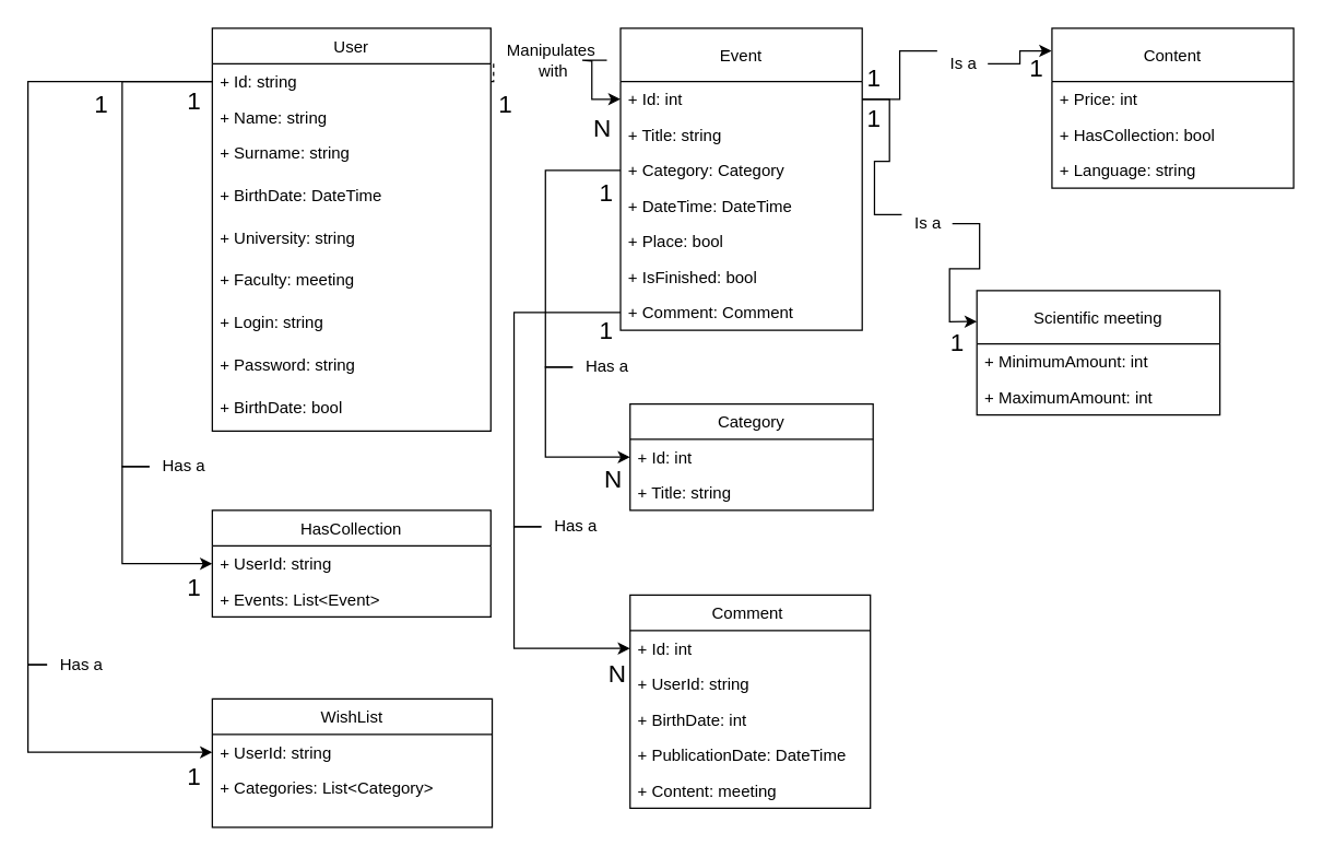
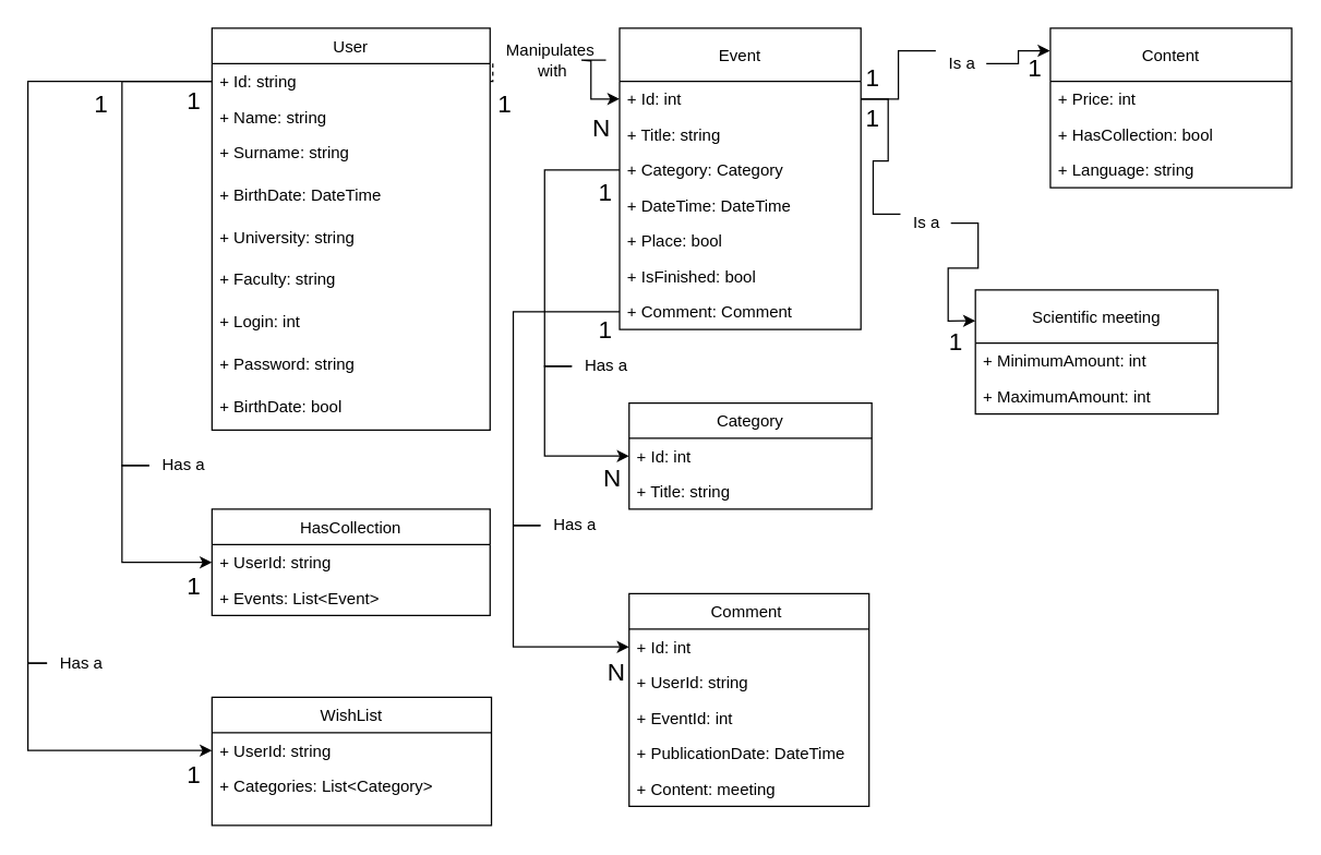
  <mxCell id="0" />
  <mxCell id="1" parent="0" />
  <mxCell id="2" value="User" style="swimlane;fontStyle=0;childLayout=stackLayout;horizontal=1;startSize=26;fillColor=none;horizontalStack=0;resizeParent=1;resizeParentMax=0;resizeLast=0;collapsible=1;marginBottom=0;" parent="1" vertex="1"><mxGeometry x="155" y="20" width="204" height="295" as="geometry" /></mxCell>
  <mxCell id="3" value="+ Id: string&#10;" style="text;strokeColor=none;fillColor=none;align=left;verticalAlign=top;spacingLeft=4;spacingRight=4;overflow=hidden;rotatable=0;points=[[0,0.5],[1,0.5]];portConstraint=eastwest;" parent="2" vertex="1"><mxGeometry y="26" width="204" height="26" as="geometry" /></mxCell>
  <mxCell id="4" value="+ Name: string" style="text;strokeColor=none;fillColor=none;align=left;verticalAlign=top;spacingLeft=4;spacingRight=4;overflow=hidden;rotatable=0;points=[[0,0.5],[1,0.5]];portConstraint=eastwest;" parent="2" vertex="1"><mxGeometry y="52" width="204" height="26" as="geometry" /></mxCell>
  <mxCell id="5" value="+ Surname: string&#10;" style="text;strokeColor=none;fillColor=none;align=left;verticalAlign=top;spacingLeft=4;spacingRight=4;overflow=hidden;rotatable=0;points=[[0,0.5],[1,0.5]];portConstraint=eastwest;" parent="2" vertex="1"><mxGeometry y="78" width="204" height="31" as="geometry" /></mxCell>
  <mxCell id="6" value="+ BirthDate: DateTime" style="text;strokeColor=none;fillColor=none;align=left;verticalAlign=top;spacingLeft=4;spacingRight=4;overflow=hidden;rotatable=0;points=[[0,0.5],[1,0.5]];portConstraint=eastwest;" parent="2" vertex="1"><mxGeometry y="109" width="204" height="31" as="geometry" /></mxCell>
  <mxCell id="7" value="+ University: string" style="text;strokeColor=none;fillColor=none;align=left;verticalAlign=top;spacingLeft=4;spacingRight=4;overflow=hidden;rotatable=0;points=[[0,0.5],[1,0.5]];portConstraint=eastwest;" parent="2" vertex="1"><mxGeometry y="140" width="204" height="31" as="geometry" /></mxCell>
- <mxCell id="8" value="+ Faculty: meeting" style="text;strokeColor=none;fillColor=none;align=left;verticalAlign=top;spacingLeft=4;spacingRight=4;overflow=hidden;rotatable=0;points=[[0,0.5],[1,0.5]];portConstraint=eastwest;" parent="2" vertex="1"><mxGeometry y="171" width="204" height="31" as="geometry" /></mxCell>
- <mxCell id="9" value="+ Login: string" style="text;strokeColor=none;fillColor=none;align=left;verticalAlign=top;spacingLeft=4;spacingRight=4;overflow=hidden;rotatable=0;points=[[0,0.5],[1,0.5]];portConstraint=eastwest;" parent="2" vertex="1"><mxGeometry y="202" width="204" height="31" as="geometry" /></mxCell>
+ <mxCell id="8" value="+ Faculty: string" style="text;strokeColor=none;fillColor=none;align=left;verticalAlign=top;spacingLeft=4;spacingRight=4;overflow=hidden;rotatable=0;points=[[0,0.5],[1,0.5]];portConstraint=eastwest;" parent="2" vertex="1"><mxGeometry y="171" width="204" height="31" as="geometry" /></mxCell>
+ <mxCell id="9" value="+ Login: int" style="text;strokeColor=none;fillColor=none;align=left;verticalAlign=top;spacingLeft=4;spacingRight=4;overflow=hidden;rotatable=0;points=[[0,0.5],[1,0.5]];portConstraint=eastwest;" parent="2" vertex="1"><mxGeometry y="202" width="204" height="31" as="geometry" /></mxCell>
  <mxCell id="10" value="+ Password: string" style="text;strokeColor=none;fillColor=none;align=left;verticalAlign=top;spacingLeft=4;spacingRight=4;overflow=hidden;rotatable=0;points=[[0,0.5],[1,0.5]];portConstraint=eastwest;" parent="2" vertex="1"><mxGeometry y="233" width="204" height="31" as="geometry" /></mxCell>
  <mxCell id="11" value="+ BirthDate: bool    " style="text;strokeColor=none;fillColor=none;align=left;verticalAlign=top;spacingLeft=4;spacingRight=4;overflow=hidden;rotatable=0;points=[[0,0.5],[1,0.5]];portConstraint=eastwest;" parent="2" vertex="1"><mxGeometry y="264" width="204" height="31" as="geometry" /></mxCell>
  <mxCell id="12" value="Event" style="swimlane;fontStyle=0;childLayout=stackLayout;horizontal=1;startSize=39;fillColor=none;horizontalStack=0;resizeParent=1;resizeParentMax=0;resizeLast=0;collapsible=1;marginBottom=0;" parent="1" vertex="1"><mxGeometry x="454" y="20" width="177" height="221" as="geometry" /></mxCell>
  <mxCell id="13" value="+ Id: int" style="text;strokeColor=none;fillColor=none;align=left;verticalAlign=top;spacingLeft=4;spacingRight=4;overflow=hidden;rotatable=0;points=[[0,0.5],[1,0.5]];portConstraint=eastwest;" parent="12" vertex="1"><mxGeometry y="39" width="177" height="26" as="geometry" /></mxCell>
  <mxCell id="14" value="+ Title: string" style="text;strokeColor=none;fillColor=none;align=left;verticalAlign=top;spacingLeft=4;spacingRight=4;overflow=hidden;rotatable=0;points=[[0,0.5],[1,0.5]];portConstraint=eastwest;" parent="12" vertex="1"><mxGeometry y="65" width="177" height="26" as="geometry" /></mxCell>
  <mxCell id="15" value="+ Category: Category" style="text;strokeColor=none;fillColor=none;align=left;verticalAlign=top;spacingLeft=4;spacingRight=4;overflow=hidden;rotatable=0;points=[[0,0.5],[1,0.5]];portConstraint=eastwest;" parent="12" vertex="1"><mxGeometry y="91" width="177" height="26" as="geometry" /></mxCell>
  <mxCell id="16" value="+ DateTime: DateTime" style="text;strokeColor=none;fillColor=none;align=left;verticalAlign=top;spacingLeft=4;spacingRight=4;overflow=hidden;rotatable=0;points=[[0,0.5],[1,0.5]];portConstraint=eastwest;" parent="12" vertex="1"><mxGeometry y="117" width="177" height="26" as="geometry" /></mxCell>
  <mxCell id="17" value="+ Place: bool" style="text;strokeColor=none;fillColor=none;align=left;verticalAlign=top;spacingLeft=4;spacingRight=4;overflow=hidden;rotatable=0;points=[[0,0.5],[1,0.5]];portConstraint=eastwest;" parent="12" vertex="1"><mxGeometry y="143" width="177" height="26" as="geometry" /></mxCell>
  <mxCell id="18" value="+ IsFinished: bool" style="text;strokeColor=none;fillColor=none;align=left;verticalAlign=top;spacingLeft=4;spacingRight=4;overflow=hidden;rotatable=0;points=[[0,0.5],[1,0.5]];portConstraint=eastwest;" parent="12" vertex="1"><mxGeometry y="169" width="177" height="26" as="geometry" /></mxCell>
  <mxCell id="19" value="+ Comment: Comment" style="text;strokeColor=none;fillColor=none;align=left;verticalAlign=top;spacingLeft=4;spacingRight=4;overflow=hidden;rotatable=0;points=[[0,0.5],[1,0.5]];portConstraint=eastwest;" parent="12" vertex="1"><mxGeometry y="195" width="177" height="26" as="geometry" /></mxCell>
  <mxCell id="20" value="Category" style="swimlane;fontStyle=0;childLayout=stackLayout;horizontal=1;startSize=26;fillColor=none;horizontalStack=0;resizeParent=1;resizeParentMax=0;resizeLast=0;collapsible=1;marginBottom=0;" parent="1" vertex="1"><mxGeometry x="461" y="295" width="178" height="78" as="geometry" /></mxCell>
  <mxCell id="21" value="+ Id: int" style="text;strokeColor=none;fillColor=none;align=left;verticalAlign=top;spacingLeft=4;spacingRight=4;overflow=hidden;rotatable=0;points=[[0,0.5],[1,0.5]];portConstraint=eastwest;" parent="20" vertex="1"><mxGeometry y="26" width="178" height="26" as="geometry" /></mxCell>
  <mxCell id="22" value="+ Title: string" style="text;strokeColor=none;fillColor=none;align=left;verticalAlign=top;spacingLeft=4;spacingRight=4;overflow=hidden;rotatable=0;points=[[0,0.5],[1,0.5]];portConstraint=eastwest;" parent="20" vertex="1"><mxGeometry y="52" width="178" height="26" as="geometry" /></mxCell>
  <mxCell id="23" value="Scientific meeting" style="swimlane;fontStyle=0;childLayout=stackLayout;horizontal=1;startSize=39;fillColor=none;horizontalStack=0;resizeParent=1;resizeParentMax=0;resizeLast=0;collapsible=1;marginBottom=0;" parent="1" vertex="1"><mxGeometry x="715" y="212" width="178" height="91" as="geometry" /></mxCell>
  <mxCell id="24" value="+ MinimumAmount: int" style="text;strokeColor=none;fillColor=none;align=left;verticalAlign=top;spacingLeft=4;spacingRight=4;overflow=hidden;rotatable=0;points=[[0,0.5],[1,0.5]];portConstraint=eastwest;" parent="23" vertex="1"><mxGeometry y="39" width="178" height="26" as="geometry" /></mxCell>
  <mxCell id="25" value="+ MaximumAmount: int" style="text;strokeColor=none;fillColor=none;align=left;verticalAlign=top;spacingLeft=4;spacingRight=4;overflow=hidden;rotatable=0;points=[[0,0.5],[1,0.5]];portConstraint=eastwest;" parent="23" vertex="1"><mxGeometry y="65" width="178" height="26" as="geometry" /></mxCell>
  <mxCell id="26" value="HasCollection" style="swimlane;fontStyle=0;childLayout=stackLayout;horizontal=1;startSize=26;fillColor=none;horizontalStack=0;resizeParent=1;resizeParentMax=0;resizeLast=0;collapsible=1;marginBottom=0;" parent="1" vertex="1"><mxGeometry x="155" y="373" width="204" height="78" as="geometry" /></mxCell>
  <mxCell id="27" value="+ UserId: string" style="text;strokeColor=none;fillColor=none;align=left;verticalAlign=top;spacingLeft=4;spacingRight=4;overflow=hidden;rotatable=0;points=[[0,0.5],[1,0.5]];portConstraint=eastwest;" parent="26" vertex="1"><mxGeometry y="26" width="204" height="26" as="geometry" /></mxCell>
  <mxCell id="28" value="+ Events: List&lt;Event&gt;" style="text;strokeColor=none;fillColor=none;align=left;verticalAlign=top;spacingLeft=4;spacingRight=4;overflow=hidden;rotatable=0;points=[[0,0.5],[1,0.5]];portConstraint=eastwest;" parent="26" vertex="1"><mxGeometry y="52" width="204" height="26" as="geometry" /></mxCell>
  <mxCell id="29" value="WishList" style="swimlane;fontStyle=0;childLayout=stackLayout;horizontal=1;startSize=26;fillColor=none;horizontalStack=0;resizeParent=1;resizeParentMax=0;resizeLast=0;collapsible=1;marginBottom=0;" parent="1" vertex="1"><mxGeometry x="155" y="511" width="205" height="94" as="geometry" /></mxCell>
  <mxCell id="30" value="+ UserId: string" style="text;strokeColor=none;fillColor=none;align=left;verticalAlign=top;spacingLeft=4;spacingRight=4;overflow=hidden;rotatable=0;points=[[0,0.5],[1,0.5]];portConstraint=eastwest;" parent="29" vertex="1"><mxGeometry y="26" width="205" height="26" as="geometry" /></mxCell>
  <mxCell id="31" value="+ Categories: List&lt;Category&gt;" style="text;strokeColor=none;fillColor=none;align=left;verticalAlign=top;spacingLeft=4;spacingRight=4;overflow=hidden;rotatable=0;points=[[0,0.5],[1,0.5]];portConstraint=eastwest;" parent="29" vertex="1"><mxGeometry y="52" width="205" height="42" as="geometry" /></mxCell>
  <mxCell id="32" value="Comment " style="swimlane;fontStyle=0;childLayout=stackLayout;horizontal=1;startSize=26;fillColor=none;horizontalStack=0;resizeParent=1;resizeParentMax=0;resizeLast=0;collapsible=1;marginBottom=0;" parent="1" vertex="1"><mxGeometry x="461" y="435" width="176" height="156" as="geometry" /></mxCell>
  <mxCell id="33" value="+ Id: int" style="text;strokeColor=none;fillColor=none;align=left;verticalAlign=top;spacingLeft=4;spacingRight=4;overflow=hidden;rotatable=0;points=[[0,0.5],[1,0.5]];portConstraint=eastwest;" parent="32" vertex="1"><mxGeometry y="26" width="176" height="26" as="geometry" /></mxCell>
  <mxCell id="34" value="+ UserId: string" style="text;strokeColor=none;fillColor=none;align=left;verticalAlign=top;spacingLeft=4;spacingRight=4;overflow=hidden;rotatable=0;points=[[0,0.5],[1,0.5]];portConstraint=eastwest;" parent="32" vertex="1"><mxGeometry y="52" width="176" height="26" as="geometry" /></mxCell>
- <mxCell id="35" value="+ BirthDate: int" style="text;strokeColor=none;fillColor=none;align=left;verticalAlign=top;spacingLeft=4;spacingRight=4;overflow=hidden;rotatable=0;points=[[0,0.5],[1,0.5]];portConstraint=eastwest;" parent="32" vertex="1"><mxGeometry y="78" width="176" height="26" as="geometry" /></mxCell>
+ <mxCell id="35" value="+ EventId: int" style="text;strokeColor=none;fillColor=none;align=left;verticalAlign=top;spacingLeft=4;spacingRight=4;overflow=hidden;rotatable=0;points=[[0,0.5],[1,0.5]];portConstraint=eastwest;" parent="32" vertex="1"><mxGeometry y="78" width="176" height="26" as="geometry" /></mxCell>
  <mxCell id="36" value="+ PublicationDate: DateTime" style="text;strokeColor=none;fillColor=none;align=left;verticalAlign=top;spacingLeft=4;spacingRight=4;overflow=hidden;rotatable=0;points=[[0,0.5],[1,0.5]];portConstraint=eastwest;" parent="32" vertex="1"><mxGeometry y="104" width="176" height="26" as="geometry" /></mxCell>
  <mxCell id="37" value="+ Content: meeting" style="text;strokeColor=none;fillColor=none;align=left;verticalAlign=top;spacingLeft=4;spacingRight=4;overflow=hidden;rotatable=0;points=[[0,0.5],[1,0.5]];portConstraint=eastwest;" parent="32" vertex="1"><mxGeometry y="130" width="176" height="26" as="geometry" /></mxCell>
  <mxCell id="38" value="Content" style="swimlane;fontStyle=0;childLayout=stackLayout;horizontal=1;startSize=39;fillColor=none;horizontalStack=0;resizeParent=1;resizeParentMax=0;resizeLast=0;collapsible=1;marginBottom=0;" parent="1" vertex="1"><mxGeometry x="770" y="20" width="177" height="117" as="geometry" /></mxCell>
  <mxCell id="39" value="+ Price: int" style="text;strokeColor=none;fillColor=none;align=left;verticalAlign=top;spacingLeft=4;spacingRight=4;overflow=hidden;rotatable=0;points=[[0,0.5],[1,0.5]];portConstraint=eastwest;" parent="38" vertex="1"><mxGeometry y="39" width="177" height="26" as="geometry" /></mxCell>
  <mxCell id="40" value="+ HasCollection: bool" style="text;strokeColor=none;fillColor=none;align=left;verticalAlign=top;spacingLeft=4;spacingRight=4;overflow=hidden;rotatable=0;points=[[0,0.5],[1,0.5]];portConstraint=eastwest;" parent="38" vertex="1"><mxGeometry y="65" width="177" height="26" as="geometry" /></mxCell>
  <mxCell id="41" value="+ Language: string" style="text;strokeColor=none;fillColor=none;align=left;verticalAlign=top;spacingLeft=4;spacingRight=4;overflow=hidden;rotatable=0;points=[[0,0.5],[1,0.5]];portConstraint=eastwest;" parent="38" vertex="1"><mxGeometry y="91" width="177" height="26" as="geometry" /></mxCell>
  <mxCell id="42" style="edgeStyle=orthogonalEdgeStyle;rounded=0;orthogonalLoop=1;jettySize=auto;html=1;exitX=1;exitY=0.5;exitDx=0;exitDy=0;entryX=0;entryY=0.5;entryDx=0;entryDy=0;startArrow=none;" parent="1" source="46" target="13" edge="1"><mxGeometry relative="1" as="geometry"><Array as="points"><mxPoint x="426" y="44" /><mxPoint x="433" y="44" /><mxPoint x="433" y="72" /></Array></mxGeometry></mxCell>
  <mxCell id="43" style="edgeStyle=orthogonalEdgeStyle;rounded=0;orthogonalLoop=1;jettySize=auto;html=1;exitX=1;exitY=0.5;exitDx=0;exitDy=0;entryX=-0.002;entryY=0.142;entryDx=0;entryDy=0;entryPerimeter=0;startArrow=none;" parent="1" source="48" target="38" edge="1"><mxGeometry relative="1" as="geometry" /></mxCell>
  <mxCell id="44" style="edgeStyle=orthogonalEdgeStyle;rounded=0;orthogonalLoop=1;jettySize=auto;html=1;exitX=1;exitY=0.5;exitDx=0;exitDy=0;entryX=0;entryY=0.25;entryDx=0;entryDy=0;startArrow=none;" parent="1" source="50" target="23" edge="1"><mxGeometry relative="1" as="geometry" /></mxCell>
  <mxCell id="45" style="edgeStyle=orthogonalEdgeStyle;rounded=0;orthogonalLoop=1;jettySize=auto;html=1;exitX=0;exitY=0.5;exitDx=0;exitDy=0;entryX=0;entryY=0.5;entryDx=0;entryDy=0;startArrow=none;" parent="1" source="52" target="21" edge="1"><mxGeometry relative="1" as="geometry" /></mxCell>
  <mxCell id="46" value="Manipulates&lt;br&gt;&amp;nbsp;with" style="text;html=1;resizable=0;autosize=1;align=center;verticalAlign=middle;points=[];fillColor=none;strokeColor=none;rounded=0;" parent="1" vertex="1"><mxGeometry x="361" y="23" width="83" height="41" as="geometry" /></mxCell>
  <mxCell id="47" value="" style="edgeStyle=orthogonalEdgeStyle;rounded=0;orthogonalLoop=1;jettySize=auto;html=1;exitX=1;exitY=0.5;exitDx=0;exitDy=0;entryX=0;entryY=0.5;entryDx=0;entryDy=0;endArrow=none;dashed=1;" parent="1" source="3" target="46" edge="1"><mxGeometry relative="1" as="geometry"><mxPoint x="359" y="59" as="sourcePoint" /><mxPoint x="461" y="72" as="targetPoint" /></mxGeometry></mxCell>
  <mxCell id="48" value="Is a" style="text;html=1;resizable=0;autosize=1;align=center;verticalAlign=middle;points=[];fillColor=none;strokeColor=none;rounded=0;" parent="1" vertex="1"><mxGeometry x="686" y="33" width="37" height="26" as="geometry" /></mxCell>
  <mxCell id="49" value="" style="edgeStyle=orthogonalEdgeStyle;rounded=0;orthogonalLoop=1;jettySize=auto;html=1;exitX=1;exitY=0.5;exitDx=0;exitDy=0;entryX=-0.002;entryY=0.142;entryDx=0;entryDy=0;entryPerimeter=0;endArrow=none;" parent="1" source="13" target="48" edge="1"><mxGeometry relative="1" as="geometry"><mxPoint x="638" y="72" as="sourcePoint" /><mxPoint x="769.646" y="36.614" as="targetPoint" /></mxGeometry></mxCell>
  <mxCell id="50" value="Is a" style="text;html=1;resizable=0;autosize=1;align=center;verticalAlign=middle;points=[];fillColor=none;strokeColor=none;rounded=0;" parent="1" vertex="1"><mxGeometry x="660" y="150" width="37" height="26" as="geometry" /></mxCell>
  <mxCell id="51" value="" style="edgeStyle=orthogonalEdgeStyle;rounded=0;orthogonalLoop=1;jettySize=auto;html=1;exitX=1;exitY=0.5;exitDx=0;exitDy=0;entryX=0;entryY=0.25;entryDx=0;entryDy=0;endArrow=none;" parent="1" source="13" target="50" edge="1"><mxGeometry relative="1" as="geometry"><mxPoint x="638" y="72" as="sourcePoint" /><mxPoint x="715" y="234.75" as="targetPoint" /></mxGeometry></mxCell>
  <mxCell id="52" value="Has a" style="text;html=1;resizable=0;autosize=1;align=center;verticalAlign=middle;points=[];fillColor=none;strokeColor=none;rounded=0;" parent="1" vertex="1"><mxGeometry x="419" y="255" width="49" height="26" as="geometry" /></mxCell>
  <mxCell id="53" value="" style="edgeStyle=orthogonalEdgeStyle;rounded=0;orthogonalLoop=1;jettySize=auto;html=1;exitX=0;exitY=0.5;exitDx=0;exitDy=0;entryX=0;entryY=0.5;entryDx=0;entryDy=0;endArrow=none;" parent="1" source="15" target="52" edge="1"><mxGeometry relative="1" as="geometry"><mxPoint x="461" y="124" as="sourcePoint" /><mxPoint x="461" y="304" as="targetPoint" /></mxGeometry></mxCell>
  <mxCell id="54" style="edgeStyle=orthogonalEdgeStyle;rounded=0;orthogonalLoop=1;jettySize=auto;html=1;exitX=0;exitY=0.5;exitDx=0;exitDy=0;entryX=0;entryY=0.5;entryDx=0;entryDy=0;startArrow=none;" parent="1" source="55" target="33" edge="1"><mxGeometry relative="1" as="geometry"><mxPoint x="438" y="451" as="targetPoint" /></mxGeometry></mxCell>
  <mxCell id="55" value="Has a" style="text;html=1;resizable=0;autosize=1;align=center;verticalAlign=middle;points=[];fillColor=none;strokeColor=none;rounded=0;" parent="1" vertex="1"><mxGeometry x="396" y="372" width="49" height="26" as="geometry" /></mxCell>
  <mxCell id="56" value="" style="edgeStyle=orthogonalEdgeStyle;rounded=0;orthogonalLoop=1;jettySize=auto;html=1;exitX=0;exitY=0.5;exitDx=0;exitDy=0;entryX=0;entryY=0.5;entryDx=0;entryDy=0;endArrow=none;" parent="1" source="19" target="55" edge="1"><mxGeometry relative="1" as="geometry"><mxPoint x="438" y="241" as="sourcePoint" /><mxPoint x="438" y="421" as="targetPoint" /></mxGeometry></mxCell>
  <mxCell id="57" style="edgeStyle=orthogonalEdgeStyle;rounded=0;orthogonalLoop=1;jettySize=auto;html=1;exitX=0;exitY=0.5;exitDx=0;exitDy=0;entryX=0;entryY=0.5;entryDx=0;entryDy=0;startArrow=none;" parent="1" source="58" target="27" edge="1"><mxGeometry relative="1" as="geometry" /></mxCell>
  <mxCell id="58" value="Has a" style="text;html=1;resizable=0;autosize=1;align=center;verticalAlign=middle;points=[];fillColor=none;strokeColor=none;rounded=0;" parent="1" vertex="1"><mxGeometry x="109" y="328" width="49" height="26" as="geometry" /></mxCell>
  <mxCell id="59" value="" style="edgeStyle=orthogonalEdgeStyle;rounded=0;orthogonalLoop=1;jettySize=auto;html=1;exitX=0;exitY=0.5;exitDx=0;exitDy=0;entryX=0;entryY=0.5;entryDx=0;entryDy=0;endArrow=none;" parent="1" source="3" target="58" edge="1"><mxGeometry relative="1" as="geometry"><mxPoint x="155" y="59" as="sourcePoint" /><mxPoint x="155" y="412" as="targetPoint" /></mxGeometry></mxCell>
  <mxCell id="60" style="edgeStyle=orthogonalEdgeStyle;rounded=0;orthogonalLoop=1;jettySize=auto;html=1;exitX=0;exitY=0.5;exitDx=0;exitDy=0;entryX=0;entryY=0.5;entryDx=0;entryDy=0;startArrow=none;" parent="1" source="61" target="30" edge="1"><mxGeometry relative="1" as="geometry"><Array as="points"><mxPoint x="20" y="550" /></Array></mxGeometry></mxCell>
  <mxCell id="61" value="Has a" style="text;html=1;resizable=0;autosize=1;align=center;verticalAlign=middle;points=[];fillColor=none;strokeColor=none;rounded=0;" parent="1" vertex="1"><mxGeometry x="34" y="473" width="49" height="26" as="geometry" /></mxCell>
  <mxCell id="62" value="" style="edgeStyle=orthogonalEdgeStyle;rounded=0;orthogonalLoop=1;jettySize=auto;html=1;exitX=0;exitY=0.5;exitDx=0;exitDy=0;entryX=0;entryY=0.5;entryDx=0;entryDy=0;endArrow=none;" parent="1" source="3" target="61" edge="1"><mxGeometry relative="1" as="geometry"><mxPoint x="155" y="59" as="sourcePoint" /><mxPoint x="155" y="550" as="targetPoint" /><Array as="points"><mxPoint x="20" y="59" /></Array></mxGeometry></mxCell>
  <mxCell id="63" value="1" style="text;strokeColor=none;align=center;fillColor=none;html=1;verticalAlign=middle;whiteSpace=wrap;rounded=0;fontSize=18;" parent="1" vertex="1"><mxGeometry x="363" y="66" width="14" height="19" as="geometry" /></mxCell>
  <mxCell id="64" value="1" style="text;strokeColor=none;align=center;fillColor=none;html=1;verticalAlign=middle;whiteSpace=wrap;rounded=0;fontSize=18;" parent="1" vertex="1"><mxGeometry x="436.5" y="131" width="14" height="19" as="geometry" /></mxCell>
  <mxCell id="65" value="1" style="text;strokeColor=none;align=center;fillColor=none;html=1;verticalAlign=middle;whiteSpace=wrap;rounded=0;fontSize=18;" parent="1" vertex="1"><mxGeometry x="436.5" y="232" width="14" height="19" as="geometry" /></mxCell>
  <mxCell id="66" value="1" style="text;strokeColor=none;align=center;fillColor=none;html=1;verticalAlign=middle;whiteSpace=wrap;rounded=0;fontSize=18;" parent="1" vertex="1"><mxGeometry x="135" y="64" width="14" height="19" as="geometry" /></mxCell>
  <mxCell id="67" value="1" style="text;strokeColor=none;align=center;fillColor=none;html=1;verticalAlign=middle;whiteSpace=wrap;rounded=0;fontSize=18;" parent="1" vertex="1"><mxGeometry x="67" y="66" width="14" height="19" as="geometry" /></mxCell>
  <mxCell id="68" value="1" style="text;strokeColor=none;align=center;fillColor=none;html=1;verticalAlign=middle;whiteSpace=wrap;rounded=0;fontSize=18;" parent="1" vertex="1"><mxGeometry x="633" y="47" width="14" height="19" as="geometry" /></mxCell>
  <mxCell id="69" value="1" style="text;strokeColor=none;align=center;fillColor=none;html=1;verticalAlign=middle;whiteSpace=wrap;rounded=0;fontSize=18;" parent="1" vertex="1"><mxGeometry x="633" y="77" width="14" height="19" as="geometry" /></mxCell>
  <mxCell id="70" value="1" style="text;strokeColor=none;align=center;fillColor=none;html=1;verticalAlign=middle;whiteSpace=wrap;rounded=0;fontSize=18;" parent="1" vertex="1"><mxGeometry x="752" y="40" width="14" height="19" as="geometry" /></mxCell>
  <mxCell id="71" value="1" style="text;strokeColor=none;align=center;fillColor=none;html=1;verticalAlign=middle;whiteSpace=wrap;rounded=0;fontSize=18;" parent="1" vertex="1"><mxGeometry x="694" y="241" width="14" height="19" as="geometry" /></mxCell>
  <mxCell id="72" value="1" style="text;strokeColor=none;align=center;fillColor=none;html=1;verticalAlign=middle;whiteSpace=wrap;rounded=0;fontSize=18;" parent="1" vertex="1"><mxGeometry x="135" y="420" width="14" height="19" as="geometry" /></mxCell>
  <mxCell id="73" value="1" style="text;strokeColor=none;align=center;fillColor=none;html=1;verticalAlign=middle;whiteSpace=wrap;rounded=0;fontSize=18;" parent="1" vertex="1"><mxGeometry x="135" y="558" width="14" height="19" as="geometry" /></mxCell>
  <mxCell id="74" value="N" style="text;strokeColor=none;align=center;fillColor=none;html=1;verticalAlign=middle;whiteSpace=wrap;rounded=0;fontSize=18;" parent="1" vertex="1"><mxGeometry x="440" y="337" width="18" height="27" as="geometry" /></mxCell>
  <mxCell id="75" value="N" style="text;strokeColor=none;align=center;fillColor=none;html=1;verticalAlign=middle;whiteSpace=wrap;rounded=0;fontSize=18;" parent="1" vertex="1"><mxGeometry x="432" y="80" width="18" height="27" as="geometry" /></mxCell>
  <mxCell id="76" value="N" style="text;strokeColor=none;align=center;fillColor=none;html=1;verticalAlign=middle;whiteSpace=wrap;rounded=0;fontSize=18;" parent="1" vertex="1"><mxGeometry x="443" y="479" width="18" height="27" as="geometry" /></mxCell>
